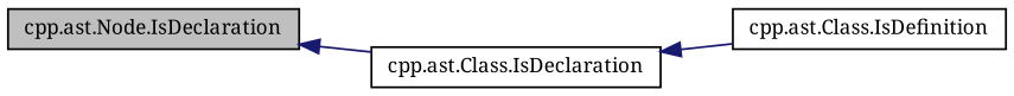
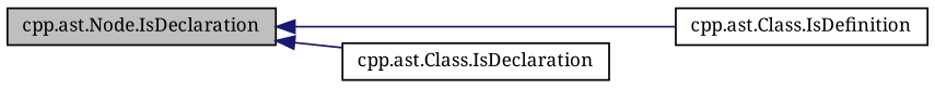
  digraph {
    fontname="Noto Serif"
    rankdir=LR
    node [color=black fillcolor=white fontname="Noto Serif" fontsize=10 shape=record style=filled]
    edge [color=midnightblue dir=back fontname="Noto Serif" fontsize=10 labelfontname=Helvetica labelfontsize=10 style=solid]
    n1 [fillcolor=grey75 fontcolor=black height=0.2 label="cpp.ast.Node.IsDeclaration" width=0.4]
    n2 [height=0.2 label="cpp.ast.Class.IsDefinition" width=0.4]
    n3 [height=0.2 label="cpp.ast.Class.IsDeclaration" width=0.4]
-   n3 -> n2
+   n1 -> n2
    n1 -> n3
  }
